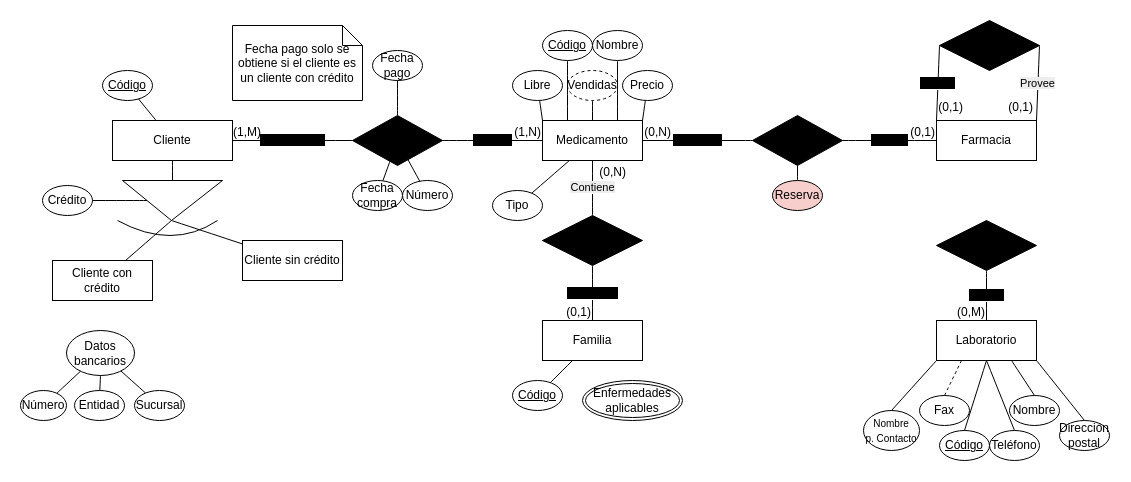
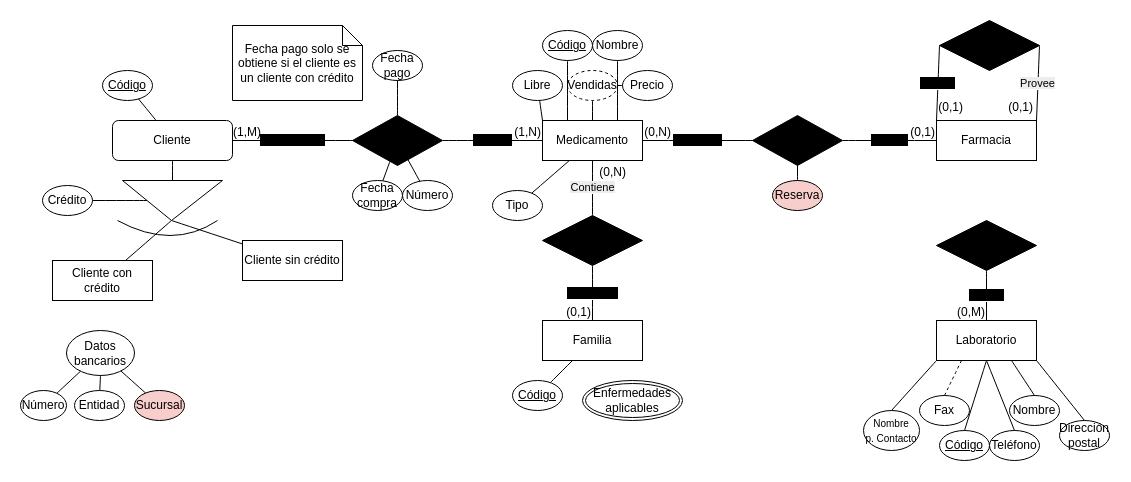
  <mxCell id="0" />
  <mxCell id="1" parent="0" />
  <mxCell id="2" value="Medicamento" style="whiteSpace=wrap;html=1;align=center;rounded=0;" vertex="1" parent="1"><mxGeometry x="542" y="120" width="100" height="40" as="geometry" /></mxCell>
  <mxCell id="3" value="Farmacia" style="whiteSpace=wrap;html=1;align=center;rounded=0;" vertex="1" parent="1"><mxGeometry x="936" y="120" width="100" height="40" as="geometry" /></mxCell>
  <mxCell id="4" value="Nombre" style="ellipse;whiteSpace=wrap;html=1;align=center;rounded=0;" vertex="1" parent="1"><mxGeometry x="592" y="30" width="50" height="30" as="geometry" /></mxCell>
  <mxCell id="5" value="Código" style="ellipse;whiteSpace=wrap;html=1;align=center;fontStyle=4;rounded=0;" vertex="1" parent="1"><mxGeometry x="542" y="30" width="50" height="30" as="geometry" /></mxCell>
  <mxCell id="6" value="Almacena" style="shape=rhombus;perimeter=rhombusPerimeter;whiteSpace=wrap;html=1;align=center;fillColor=light-dark(#000000, #e3c800);rounded=0;" vertex="1" parent="1"><mxGeometry x="752" y="115" width="90" height="50" as="geometry" /></mxCell>
  <mxCell id="7" value="Reserva" style="ellipse;whiteSpace=wrap;html=1;align=center;rounded=0;fillColor=#f8cecc;" vertex="1" parent="1"><mxGeometry x="772" y="180" width="50" height="30" as="geometry" /></mxCell>
  <mxCell id="8" value="Vendidas" style="ellipse;whiteSpace=wrap;html=1;align=center;dashed=1;rounded=0;" vertex="1" parent="1"><mxGeometry x="567" y="70" width="50" height="30" as="geometry" /></mxCell>
  <mxCell id="9" value="Precio" style="ellipse;whiteSpace=wrap;html=1;align=center;rounded=0;" vertex="1" parent="1"><mxGeometry x="622" y="70" width="50" height="30" as="geometry" /></mxCell>
  <mxCell id="10" value="Libre" style="ellipse;whiteSpace=wrap;html=1;align=center;rounded=0;" vertex="1" parent="1"><mxGeometry x="512" y="70" width="50" height="30" as="geometry" /></mxCell>
  <mxCell id="11" value="Tipo" style="ellipse;whiteSpace=wrap;html=1;align=center;rounded=0;" vertex="1" parent="1"><mxGeometry x="492" y="190" width="50" height="30" as="geometry" /></mxCell>
  <mxCell id="12" value="Laboratorio" style="whiteSpace=wrap;html=1;align=center;rounded=0;" vertex="1" parent="1"><mxGeometry x="936" y="320" width="100" height="40" as="geometry" /></mxCell>
  <mxCell id="13" value="Código" style="ellipse;whiteSpace=wrap;html=1;align=center;fontStyle=4;rounded=0;" vertex="1" parent="1"><mxGeometry x="939" y="430" width="50" height="30" as="geometry" /></mxCell>
  <mxCell id="14" value="Nombre" style="ellipse;whiteSpace=wrap;html=1;align=center;rounded=0;" vertex="1" parent="1"><mxGeometry x="1009" y="395" width="50" height="30" as="geometry" /></mxCell>
  <mxCell id="15" value="Teléfono" style="ellipse;whiteSpace=wrap;html=1;align=center;rounded=0;" vertex="1" parent="1"><mxGeometry x="989" y="430" width="50" height="30" as="geometry" /></mxCell>
  <mxCell id="16" value="Dirección postal" style="ellipse;whiteSpace=wrap;html=1;align=center;rounded=0;" vertex="1" parent="1"><mxGeometry x="1059" y="420" width="50" height="30" as="geometry" /></mxCell>
  <mxCell id="17" value="Fax" style="ellipse;whiteSpace=wrap;html=1;align=center;rounded=0;" vertex="1" parent="1"><mxGeometry x="919" y="395" width="50" height="30" as="geometry" /></mxCell>
  <mxCell id="18" value="&lt;font style=&quot;font-size: 10px;&quot;&gt;Nombre&lt;/font&gt;&lt;div&gt;&lt;font style=&quot;font-size: 10px;&quot;&gt;p. Contacto&lt;/font&gt;&lt;/div&gt;" style="ellipse;whiteSpace=wrap;html=1;align=center;rounded=0;" vertex="1" parent="1"><mxGeometry x="863" y="410" width="56" height="40" as="geometry" /></mxCell>
  <mxCell id="19" value="" style="endArrow=none;html=1;curved=1;" edge="1" parent="1" source="2" target="11"><mxGeometry width="50" height="50" relative="1" as="geometry"><mxPoint x="566.5" y="220" as="sourcePoint" /><mxPoint x="792" y="155" as="targetPoint" /></mxGeometry></mxCell>
  <mxCell id="20" value="&lt;span style=&quot;background-color: rgb(0, 0, 0);&quot;&gt;&lt;font style=&quot;color: light-dark(rgb(0, 0, 0), rgb(0, 0, 0));&quot;&gt;Está en&lt;/font&gt;&lt;/span&gt;" style="endArrow=none;html=1;rounded=0;curved=1;exitX=1;exitY=0.5;exitDx=0;exitDy=0;entryX=0;entryY=0.5;entryDx=0;entryDy=0;" edge="1" parent="1" source="6" target="3"><mxGeometry relative="1" as="geometry"><mxPoint x="772" y="300" as="sourcePoint" /><mxPoint x="932" y="300" as="targetPoint" /></mxGeometry></mxCell>
  <mxCell id="21" value="(0,1)" style="resizable=0;html=1;whiteSpace=wrap;align=right;verticalAlign=bottom;" connectable="0" vertex="1" parent="20"><mxGeometry x="1" relative="1" as="geometry" /></mxCell>
  <mxCell id="22" value="&lt;span style=&quot;background-color: rgb(0, 0, 0);&quot;&gt;&lt;font style=&quot;color: light-dark(rgb(0, 0, 0), rgb(0, 0, 0));&quot;&gt;Almacena&lt;/font&gt;&lt;/span&gt;" style="endArrow=none;html=1;rounded=0;curved=1;exitX=0;exitY=0.5;exitDx=0;exitDy=0;entryX=1;entryY=0.5;entryDx=0;entryDy=0;" edge="1" parent="1" source="6" target="2"><mxGeometry relative="1" as="geometry"><mxPoint x="782" y="150" as="sourcePoint" /><mxPoint x="796" y="90" as="targetPoint" /></mxGeometry></mxCell>
  <mxCell id="23" value="(0,N)" style="resizable=0;html=1;whiteSpace=wrap;align=right;verticalAlign=bottom;" connectable="0" vertex="1" parent="22"><mxGeometry x="1" relative="1" as="geometry"><mxPoint x="30" as="offset" /></mxGeometry></mxCell>
  <mxCell id="24" value="" style="endArrow=none;html=1;curved=1;entryX=0.5;entryY=1;entryDx=0;entryDy=0;exitX=0.5;exitY=0;exitDx=0;exitDy=0;" edge="1" parent="1" source="7" target="6"><mxGeometry width="50" height="50" relative="1" as="geometry"><mxPoint x="628" y="300" as="sourcePoint" /><mxPoint x="657" y="370" as="targetPoint" /></mxGeometry></mxCell>
  <mxCell id="25" value="" style="endArrow=none;html=1;curved=1;entryX=0.75;entryY=0;entryDx=0;entryDy=0;" edge="1" parent="1" source="4" target="2"><mxGeometry width="50" height="50" relative="1" as="geometry"><mxPoint x="782" y="290" as="sourcePoint" /><mxPoint x="782" y="260" as="targetPoint" /></mxGeometry></mxCell>
- <mxCell id="26" value="" style="endArrow=none;html=1;curved=1;entryX=1;entryY=0;entryDx=0;entryDy=0;" edge="1" parent="1" source="9" target="2"><mxGeometry width="50" height="50" relative="1" as="geometry"><mxPoint x="627" y="190" as="sourcePoint" /><mxPoint x="627" y="170" as="targetPoint" /></mxGeometry></mxCell>
+ <mxCell id="26" value="" style="endArrow=none;html=1;curved=1;" edge="1" parent="1" source="9" target="8"><mxGeometry width="50" height="50" relative="1" as="geometry"><mxPoint x="627" y="190" as="sourcePoint" /><mxPoint x="627" y="170" as="targetPoint" /></mxGeometry></mxCell>
  <mxCell id="27" value="" style="endArrow=none;html=1;curved=1;" edge="1" parent="1" source="8" target="2"><mxGeometry width="50" height="50" relative="1" as="geometry"><mxPoint x="582" y="80" as="sourcePoint" /><mxPoint x="652" y="170" as="targetPoint" /></mxGeometry></mxCell>
  <mxCell id="28" value="" style="endArrow=none;html=1;curved=1;entryX=0.25;entryY=0;entryDx=0;entryDy=0;" edge="1" parent="1" source="5" target="2"><mxGeometry width="50" height="50" relative="1" as="geometry"><mxPoint x="597" y="230" as="sourcePoint" /><mxPoint x="602" y="170" as="targetPoint" /></mxGeometry></mxCell>
  <mxCell id="29" value="" style="endArrow=none;html=1;curved=1;entryX=0;entryY=0;entryDx=0;entryDy=0;" edge="1" parent="1" source="10" target="2"><mxGeometry width="50" height="50" relative="1" as="geometry"><mxPoint x="565" y="191" as="sourcePoint" /><mxPoint x="577" y="170" as="targetPoint" /></mxGeometry></mxCell>
  <mxCell id="30" value="Obtención" style="shape=rhombus;perimeter=rhombusPerimeter;whiteSpace=wrap;html=1;align=center;fillColor=light-dark(#000000, #e3c800);rounded=0;" vertex="1" parent="1"><mxGeometry x="936" y="220" width="100" height="50" as="geometry" /></mxCell>
  <mxCell id="31" value="&lt;span style=&quot;background-color: rgb(0, 0, 0);&quot;&gt;&lt;font style=&quot;color: light-dark(rgb(0, 0, 0), rgb(0, 0, 0));&quot;&gt;Recibe&lt;/font&gt;&lt;/span&gt;" style="endArrow=none;html=1;rounded=0;curved=1;exitX=0.5;exitY=1;exitDx=0;exitDy=0;entryX=0.5;entryY=0;entryDx=0;entryDy=0;" edge="1" parent="1" source="30" target="12"><mxGeometry relative="1" as="geometry"><mxPoint x="972" y="385" as="sourcePoint" /><mxPoint x="1136" y="225" as="targetPoint" /><mxPoint as="offset" /></mxGeometry></mxCell>
  <mxCell id="32" value="(0,M)" style="resizable=0;html=1;whiteSpace=wrap;align=right;verticalAlign=bottom;" connectable="0" vertex="1" parent="31"><mxGeometry x="1" relative="1" as="geometry" /></mxCell>
  <mxCell id="33" value="" style="endArrow=none;html=1;curved=1;entryX=0.5;entryY=0;entryDx=0;entryDy=0;exitX=0;exitY=1;exitDx=0;exitDy=0;" edge="1" parent="1" source="12" target="18"><mxGeometry width="50" height="50" relative="1" as="geometry"><mxPoint x="628" y="230" as="sourcePoint" /><mxPoint x="657" y="300" as="targetPoint" /></mxGeometry></mxCell>
  <mxCell id="34" value="" style="endArrow=none;html=1;curved=1;entryX=0.5;entryY=0;entryDx=0;entryDy=0;exitX=0.5;exitY=1;exitDx=0;exitDy=0;" edge="1" parent="1" source="12" target="13"><mxGeometry width="50" height="50" relative="1" as="geometry"><mxPoint x="946" y="370" as="sourcePoint" /><mxPoint x="930" y="470" as="targetPoint" /></mxGeometry></mxCell>
  <mxCell id="35" value="" style="endArrow=none;html=1;curved=1;entryX=0.5;entryY=0;entryDx=0;entryDy=0;exitX=0.5;exitY=1;exitDx=0;exitDy=0;" edge="1" parent="1" source="12" target="15"><mxGeometry width="50" height="50" relative="1" as="geometry"><mxPoint x="971" y="370" as="sourcePoint" /><mxPoint x="991" y="475" as="targetPoint" /></mxGeometry></mxCell>
  <mxCell id="36" value="" style="endArrow=none;html=1;curved=1;entryX=0.5;entryY=0;entryDx=0;entryDy=0;exitX=1;exitY=1;exitDx=0;exitDy=0;" edge="1" parent="1" source="12" target="16"><mxGeometry width="50" height="50" relative="1" as="geometry"><mxPoint x="996" y="370" as="sourcePoint" /><mxPoint x="1016" y="515" as="targetPoint" /></mxGeometry></mxCell>
  <mxCell id="37" value="" style="endArrow=none;html=1;curved=1;entryX=0.5;entryY=0;entryDx=0;entryDy=0;exitX=0.75;exitY=1;exitDx=0;exitDy=0;" edge="1" parent="1" source="12" target="14"><mxGeometry width="50" height="50" relative="1" as="geometry"><mxPoint x="1046" y="370" as="sourcePoint" /><mxPoint x="1081" y="515" as="targetPoint" /></mxGeometry></mxCell>
  <mxCell id="38" value="" style="endArrow=none;html=1;curved=1;entryX=0.5;entryY=0;entryDx=0;entryDy=0;exitX=0.25;exitY=1;exitDx=0;exitDy=0;dashed=1;" edge="1" parent="1" source="12" target="17"><mxGeometry width="50" height="50" relative="1" as="geometry"><mxPoint x="1021" y="370" as="sourcePoint" /><mxPoint x="1051" y="475" as="targetPoint" /></mxGeometry></mxCell>
  <mxCell id="39" value="Fabricación" style="shape=rhombus;perimeter=rhombusPerimeter;whiteSpace=wrap;html=1;align=center;fillColor=light-dark(#000000, #e3c800);rounded=0;" vertex="1" parent="1"><mxGeometry x="939" width="100" height="50" as="geometry" y="20" /></mxCell>
  <mxCell id="40" value="&lt;span style=&quot;background-color: rgb(0, 0, 0);&quot;&gt;&lt;font style=&quot;color: light-dark(rgb(0, 0, 0), rgb(0, 0, 0));&quot;&gt;Recibe&lt;/font&gt;&lt;/span&gt;" style="endArrow=none;html=1;rounded=0;curved=1;exitX=0;exitY=0.5;exitDx=0;exitDy=0;entryX=0;entryY=0;entryDx=0;entryDy=0;" edge="1" parent="1" source="39" target="3"><mxGeometry relative="1" as="geometry"><mxPoint x="1128" y="275" as="sourcePoint" /><mxPoint x="1142" y="210" as="targetPoint" /><mxPoint as="offset" /></mxGeometry></mxCell>
  <mxCell id="41" value="(0,1)" style="resizable=0;html=1;whiteSpace=wrap;align=right;verticalAlign=bottom;" connectable="0" vertex="1" parent="40"><mxGeometry x="1" relative="1" as="geometry"><mxPoint x="28" y="-5" as="offset" /></mxGeometry></mxCell>
  <mxCell id="42" value="&lt;font style=&quot;color: light-dark(rgb(0, 0, 0), rgb(0, 0, 0)); background-color: light-dark(rgb(237, 237, 237), rgb(255, 255, 255));&quot;&gt;Provee&lt;/font&gt;" style="endArrow=none;html=1;rounded=0;curved=1;exitX=1;exitY=0.5;exitDx=0;exitDy=0;entryX=1;entryY=0;entryDx=0;entryDy=0;" edge="1" parent="1" source="39" target="3"><mxGeometry relative="1" as="geometry"><mxPoint x="1138" y="125" as="sourcePoint" /><mxPoint x="1142" y="50" as="targetPoint" /><mxPoint as="offset" /></mxGeometry></mxCell>
  <mxCell id="43" value="(0,1)" style="resizable=0;html=1;whiteSpace=wrap;align=right;verticalAlign=bottom;" connectable="0" vertex="1" parent="42"><mxGeometry x="1" relative="1" as="geometry"><mxPoint x="-2" y="-5" as="offset" /></mxGeometry></mxCell>
- <mxCell id="44" value="Cliente" style="whiteSpace=wrap;html=1;align=center;rounded=0;" vertex="1" parent="1"><mxGeometry x="112" y="120" width="120" height="40" as="geometry" /></mxCell>
+ <mxCell id="44" value="Cliente" style="whiteSpace=wrap;html=1;align=center;rounded=1;" vertex="1" parent="1"><mxGeometry x="112" y="120" width="120" height="40" as="geometry" /></mxCell>
  <mxCell id="45" value="Compra" style="shape=rhombus;perimeter=rhombusPerimeter;whiteSpace=wrap;html=1;align=center;fillColor=light-dark(#000000, #e3c800);rounded=0;" vertex="1" parent="1"><mxGeometry x="352" y="115" width="90" height="50" as="geometry" /></mxCell>
  <mxCell id="46" value="&lt;span style=&quot;background-color: rgb(0, 0, 0);&quot;&gt;&lt;font style=&quot;color: light-dark(rgb(0, 0, 0), rgb(0, 0, 0));&quot;&gt;Compra&lt;/font&gt;&lt;/span&gt;" style="endArrow=none;html=1;rounded=0;curved=1;exitX=1;exitY=0.5;exitDx=0;exitDy=0;entryX=0;entryY=0.5;entryDx=0;entryDy=0;" edge="1" parent="1" source="45" target="2"><mxGeometry relative="1" as="geometry"><mxPoint x="360" y="305" as="sourcePoint" /><mxPoint x="530" y="140" as="targetPoint" /></mxGeometry></mxCell>
  <mxCell id="47" value="(1,N)" style="resizable=0;html=1;whiteSpace=wrap;align=right;verticalAlign=bottom;" connectable="0" vertex="1" parent="46"><mxGeometry x="1" relative="1" as="geometry" /></mxCell>
  <mxCell id="48" value="&lt;span style=&quot;background-color: rgb(0, 0, 0);&quot;&gt;&lt;font style=&quot;color: light-dark(rgb(0, 0, 0), rgb(0, 0, 0));&quot;&gt;Es comprado&lt;/font&gt;&lt;/span&gt;" style="endArrow=none;html=1;rounded=0;curved=1;exitX=0;exitY=0.5;exitDx=0;exitDy=0;entryX=1;entryY=0.5;entryDx=0;entryDy=0;" edge="1" parent="1" source="45" target="44"><mxGeometry relative="1" as="geometry"><mxPoint x="370" y="155" as="sourcePoint" /><mxPoint x="224" y="140" as="targetPoint" /></mxGeometry></mxCell>
  <mxCell id="49" value="(1,M)" style="resizable=0;html=1;whiteSpace=wrap;align=right;verticalAlign=bottom;" connectable="0" vertex="1" parent="48"><mxGeometry x="1" relative="1" as="geometry"><mxPoint x="30" as="offset" /></mxGeometry></mxCell>
  <mxCell id="50" value="" style="endArrow=none;html=1;curved=1;" edge="1" parent="1" source="51" target="45"><mxGeometry width="50" height="50" relative="1" as="geometry"><mxPoint x="408" y="181" as="sourcePoint" /><mxPoint x="245" y="375" as="targetPoint" /></mxGeometry></mxCell>
  <mxCell id="51" value="Número" style="ellipse;whiteSpace=wrap;html=1;align=center;rounded=0;" vertex="1" parent="1"><mxGeometry x="402" y="180" width="50" height="30" as="geometry" /></mxCell>
  <mxCell id="52" value="Fecha compra" style="ellipse;whiteSpace=wrap;html=1;align=center;rounded=0;" vertex="1" parent="1"><mxGeometry x="352" y="180" width="50" height="30" as="geometry" /></mxCell>
  <mxCell id="53" value="" style="endArrow=none;html=1;curved=1;" edge="1" parent="1" source="45" target="52"><mxGeometry width="50" height="50" relative="1" as="geometry"><mxPoint x="407" y="190" as="sourcePoint" /><mxPoint x="407" y="175" as="targetPoint" /></mxGeometry></mxCell>
  <mxCell id="54" value="Código" style="ellipse;whiteSpace=wrap;html=1;align=center;fontStyle=4;rounded=0;" vertex="1" parent="1"><mxGeometry x="102" y="70" width="50" height="30" as="geometry" /></mxCell>
  <mxCell id="55" value="" style="endArrow=none;html=1;curved=1;" edge="1" parent="1" source="44" target="54"><mxGeometry width="50" height="50" relative="1" as="geometry"><mxPoint x="429" y="191" as="sourcePoint" /><mxPoint x="417" y="169" as="targetPoint" /></mxGeometry></mxCell>
  <mxCell id="56" value="Crédito" style="ellipse;whiteSpace=wrap;html=1;align=center;rounded=0;" vertex="1" parent="1"><mxGeometry x="42" y="185" width="50" height="30" as="geometry" /></mxCell>
  <mxCell id="57" value="" style="verticalLabelPosition=bottom;verticalAlign=top;html=1;shape=mxgraph.basic.acute_triangle;dx=0.51;rotation=-180;" vertex="1" parent="1"><mxGeometry x="122" y="180" width="100" height="40" as="geometry" /></mxCell>
  <mxCell id="58" value="" style="endArrow=none;html=1;curved=1;" edge="1" parent="1"><mxGeometry width="50" height="50" relative="1" as="geometry"><mxPoint x="117" y="220" as="sourcePoint" /><mxPoint x="217" y="220" as="targetPoint" /><Array as="points"><mxPoint x="172" y="250" /></Array></mxGeometry></mxCell>
  <mxCell id="59" value="" style="endArrow=none;html=1;curved=1;entryX=1;entryY=0.5;entryDx=0;entryDy=0;exitX=0;exitY=0;exitDx=75.5;exitDy=20;exitPerimeter=0;" edge="1" parent="1" source="57" target="56"><mxGeometry width="50" height="50" relative="1" as="geometry"><mxPoint x="322" y="185" as="sourcePoint" /><mxPoint x="372" y="135" as="targetPoint" /></mxGeometry></mxCell>
  <mxCell id="60" value="Cliente sin crédito" style="whiteSpace=wrap;html=1;align=center;rounded=0;" vertex="1" parent="1"><mxGeometry x="242" y="240" width="100" height="40" as="geometry" /></mxCell>
  <mxCell id="61" value="Cliente con crédito" style="whiteSpace=wrap;html=1;align=center;rounded=0;" vertex="1" parent="1"><mxGeometry x="52" y="260" width="100" height="40" as="geometry" /></mxCell>
  <mxCell id="62" value="" style="endArrow=none;html=1;curved=1;exitX=0;exitY=0;exitDx=51;exitDy=0;exitPerimeter=0;" edge="1" parent="1" source="57" target="60"><mxGeometry width="50" height="50" relative="1" as="geometry"><mxPoint x="182" y="220" as="sourcePoint" /><mxPoint x="252" y="210" as="targetPoint" /></mxGeometry></mxCell>
  <mxCell id="63" value="" style="endArrow=none;html=1;curved=1;exitX=0;exitY=0;exitDx=51;exitDy=0;exitPerimeter=0;" edge="1" parent="1" source="57" target="61"><mxGeometry width="50" height="50" relative="1" as="geometry"><mxPoint x="207" y="210" as="sourcePoint" /><mxPoint x="237" y="280" as="targetPoint" /></mxGeometry></mxCell>
  <mxCell id="64" value="" style="endArrow=none;html=1;curved=1;" edge="1" parent="1" source="44" target="57"><mxGeometry width="50" height="50" relative="1" as="geometry"><mxPoint x="208" y="210" as="sourcePoint" /><mxPoint x="237" y="280" as="targetPoint" /></mxGeometry></mxCell>
  <mxCell id="65" value="Datos bancarios" style="ellipse;whiteSpace=wrap;html=1;align=center;rounded=0;" vertex="1" parent="1"><mxGeometry x="66" y="330" width="68" height="45" as="geometry" /></mxCell>
  <mxCell id="66" value="Número" style="ellipse;whiteSpace=wrap;html=1;align=center;rounded=0;" vertex="1" parent="1"><mxGeometry x="20" y="390" width="46" height="30" as="geometry" /></mxCell>
  <mxCell id="67" value="Entidad" style="ellipse;whiteSpace=wrap;html=1;align=center;rounded=0;" vertex="1" parent="1"><mxGeometry x="74" y="390" width="50" height="30" as="geometry" /></mxCell>
- <mxCell id="68" value="Sucursal" style="ellipse;whiteSpace=wrap;html=1;align=center;rounded=0;" vertex="1" parent="1"><mxGeometry x="134" y="390" width="50" height="30" as="geometry" /></mxCell>
+ <mxCell id="68" value="Sucursal" style="ellipse;whiteSpace=wrap;html=1;align=center;rounded=0;fillColor=#f8cecc;" vertex="1" parent="1"><mxGeometry x="134" y="390" width="50" height="30" as="geometry" /></mxCell>
  <mxCell id="69" value="" style="endArrow=none;html=1;curved=1;" edge="1" parent="1" source="68" target="65"><mxGeometry width="50" height="50" relative="1" as="geometry"><mxPoint x="213" y="225" as="sourcePoint" /><mxPoint x="167" y="265" as="targetPoint" /></mxGeometry></mxCell>
  <mxCell id="70" value="" style="endArrow=none;html=1;curved=1;" edge="1" parent="1" source="65" target="67"><mxGeometry width="50" height="50" relative="1" as="geometry"><mxPoint x="155" y="403" as="sourcePoint" /><mxPoint x="130" y="380" as="targetPoint" /></mxGeometry></mxCell>
  <mxCell id="71" value="" style="endArrow=none;html=1;curved=1;" edge="1" parent="1" source="66" target="65"><mxGeometry width="50" height="50" relative="1" as="geometry"><mxPoint x="110" y="385" as="sourcePoint" /><mxPoint x="109" y="400" as="targetPoint" /></mxGeometry></mxCell>
  <mxCell id="72" value="Fecha pago" style="ellipse;whiteSpace=wrap;html=1;align=center;rounded=0;" vertex="1" parent="1"><mxGeometry x="372" y="50" width="50" height="30" as="geometry" /></mxCell>
  <mxCell id="73" value="" style="endArrow=none;html=1;curved=1;" edge="1" parent="1" source="45" target="72"><mxGeometry width="50" height="50" relative="1" as="geometry"><mxPoint x="399" y="171" as="sourcePoint" /><mxPoint x="392" y="190" as="targetPoint" /></mxGeometry></mxCell>
  <mxCell id="74" value="Fecha pago solo se obtiene si el cliente es un cliente con crédito" style="shape=note;size=20;whiteSpace=wrap;html=1;" vertex="1" parent="1"><mxGeometry x="232" y="25" width="130" height="75" as="geometry" /></mxCell>
  <mxCell id="75" value="Familia" style="whiteSpace=wrap;html=1;align=center;rounded=0;" vertex="1" parent="1"><mxGeometry x="542" y="320" width="100" height="40" as="geometry" /></mxCell>
  <mxCell id="76" value="Pertenece" style="shape=rhombus;perimeter=rhombusPerimeter;whiteSpace=wrap;html=1;align=center;fillColor=light-dark(#000000, #e3c800);rounded=0;" vertex="1" parent="1"><mxGeometry x="542" y="215" width="100" height="50" as="geometry" /></mxCell>
  <mxCell id="77" value="&lt;span style=&quot;background-color: rgb(0, 0, 0);&quot;&gt;&lt;font style=&quot;color: light-dark(rgb(0, 0, 0), rgb(0, 0, 0));&quot;&gt;Pertenece&lt;/font&gt;&lt;/span&gt;" style="endArrow=none;html=1;rounded=0;curved=1;exitX=0.5;exitY=1;exitDx=0;exitDy=0;entryX=0.5;entryY=0;entryDx=0;entryDy=0;" edge="1" parent="1" source="76" target="75"><mxGeometry relative="1" as="geometry"><mxPoint x="578" y="405" as="sourcePoint" /><mxPoint x="592" y="340" as="targetPoint" /><mxPoint as="offset" /></mxGeometry></mxCell>
  <mxCell id="78" value="(0,1)" style="resizable=0;html=1;whiteSpace=wrap;align=right;verticalAlign=bottom;" connectable="0" vertex="1" parent="77"><mxGeometry x="1" relative="1" as="geometry" /></mxCell>
  <mxCell id="79" value="&lt;font style=&quot;color: light-dark(rgb(0, 0, 0), rgb(0, 0, 0)); background-color: light-dark(rgb(237, 237, 237), rgb(255, 255, 255));&quot;&gt;Contiene&lt;/font&gt;" style="endArrow=none;html=1;rounded=0;curved=1;exitX=0.5;exitY=0;exitDx=0;exitDy=0;entryX=0.5;entryY=1;entryDx=0;entryDy=0;" edge="1" parent="1" source="76" target="2"><mxGeometry relative="1" as="geometry"><mxPoint x="588" y="255" as="sourcePoint" /><mxPoint x="592" y="180" as="targetPoint" /><mxPoint as="offset" /></mxGeometry></mxCell>
  <mxCell id="80" value="(0,N)" style="resizable=0;html=1;whiteSpace=wrap;align=right;verticalAlign=bottom;" connectable="0" vertex="1" parent="79"><mxGeometry x="1" relative="1" as="geometry"><mxPoint x="35" y="20" as="offset" /></mxGeometry></mxCell>
  <mxCell id="81" value="Código" style="ellipse;whiteSpace=wrap;html=1;align=center;fontStyle=4;rounded=0;" vertex="1" parent="1"><mxGeometry x="512" y="380" width="50" height="30" as="geometry" /></mxCell>
  <mxCell id="82" value="" style="endArrow=none;html=1;curved=1;" edge="1" parent="1" source="81" target="75"><mxGeometry width="50" height="50" relative="1" as="geometry"><mxPoint x="579" y="170" as="sourcePoint" /><mxPoint x="541" y="203" as="targetPoint" /></mxGeometry></mxCell>
  <mxCell id="83" value="Enfermedades aplicables" style="ellipse;shape=doubleEllipse;margin=3;whiteSpace=wrap;html=1;align=center;" vertex="1" parent="1"><mxGeometry x="582" y="380" width="100" height="40" as="geometry" /></mxCell>
